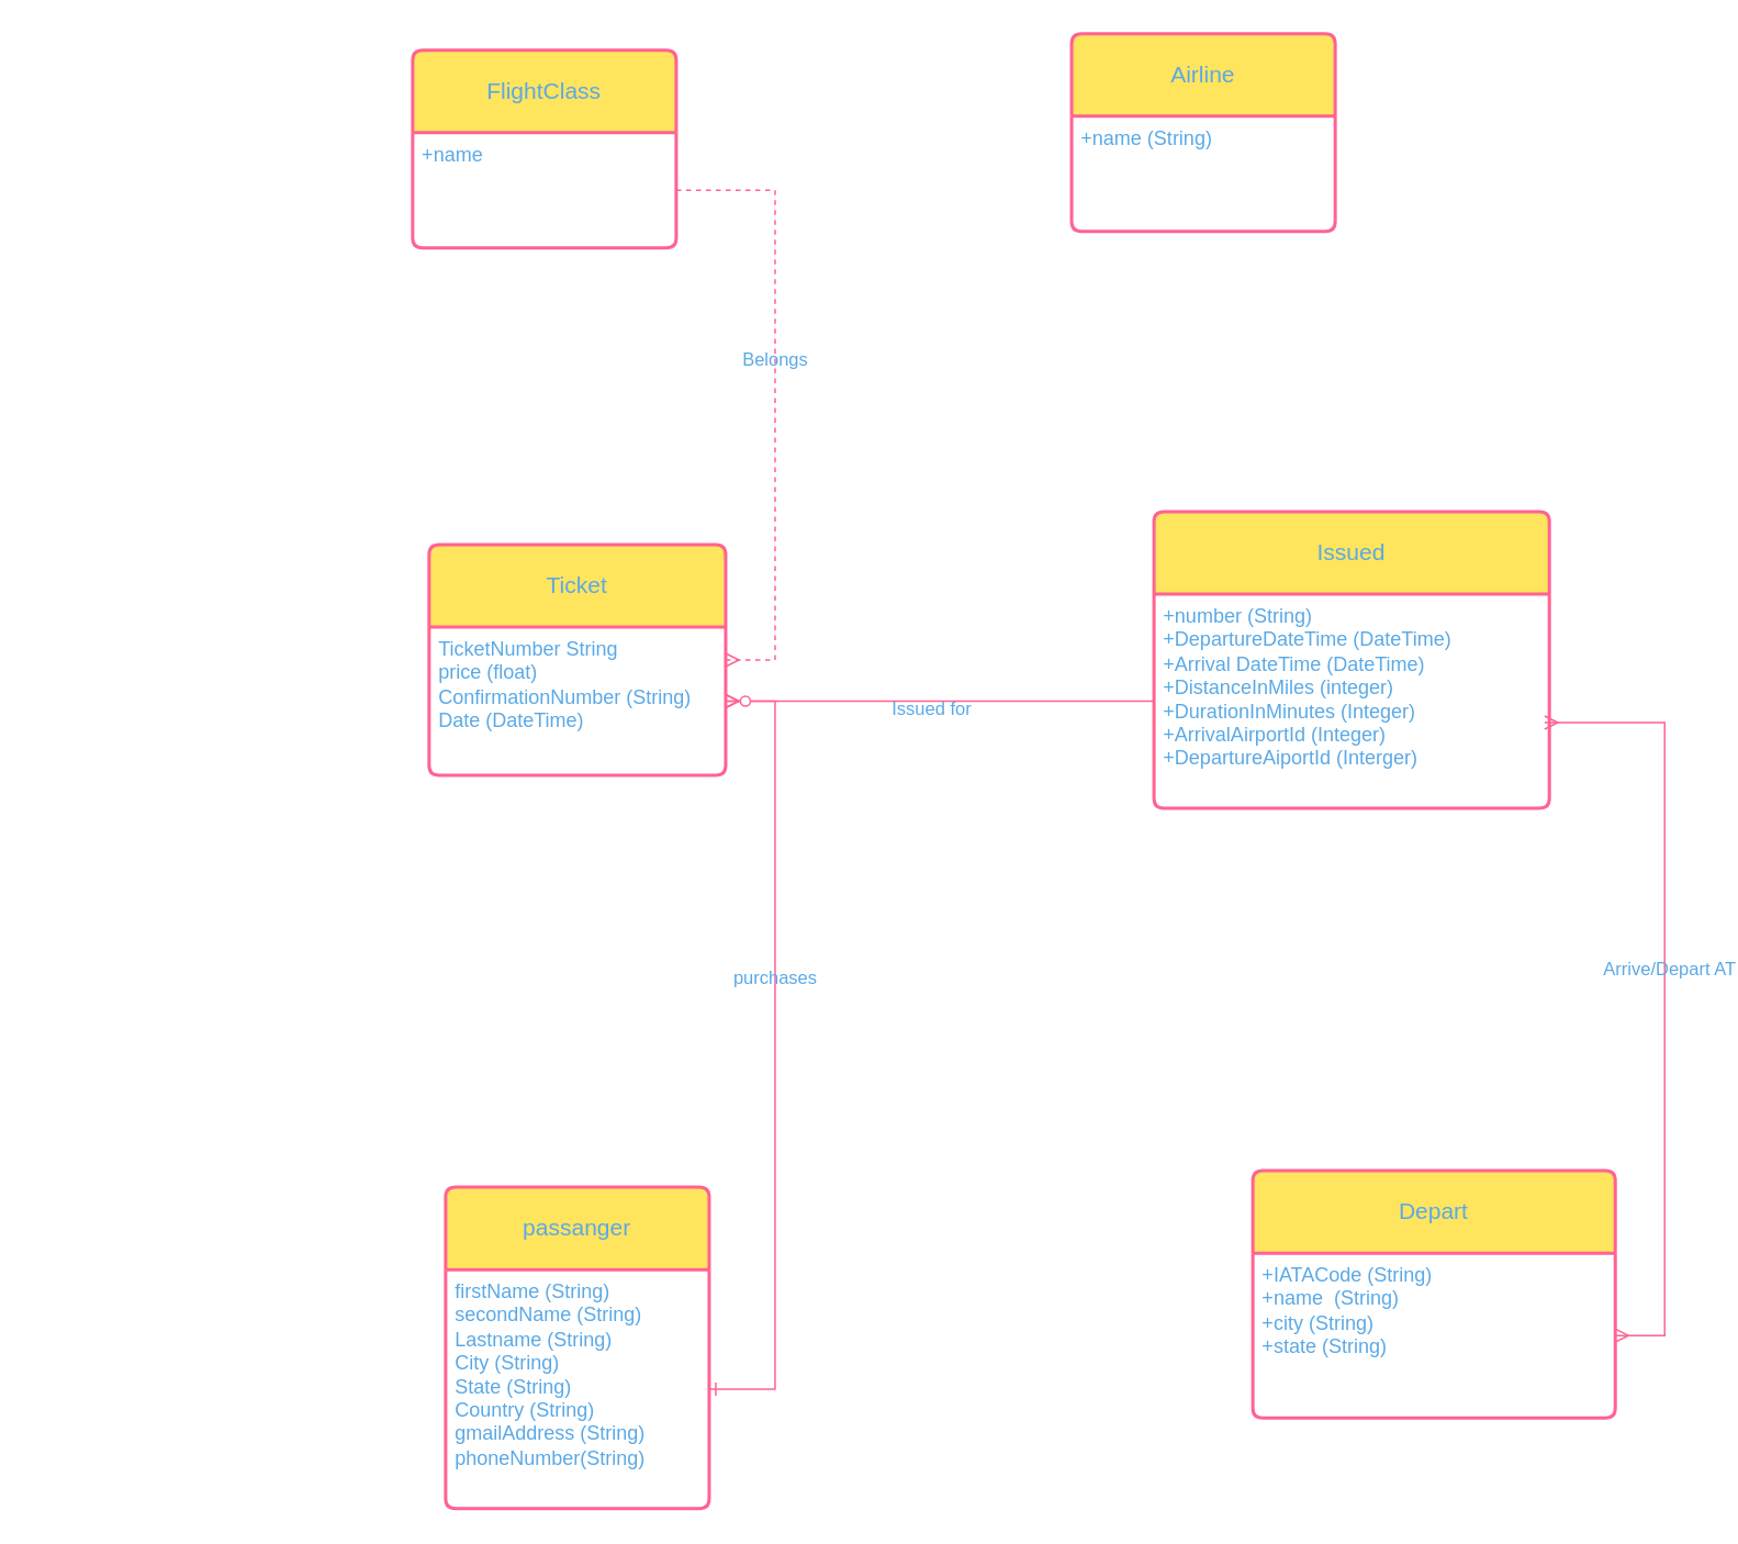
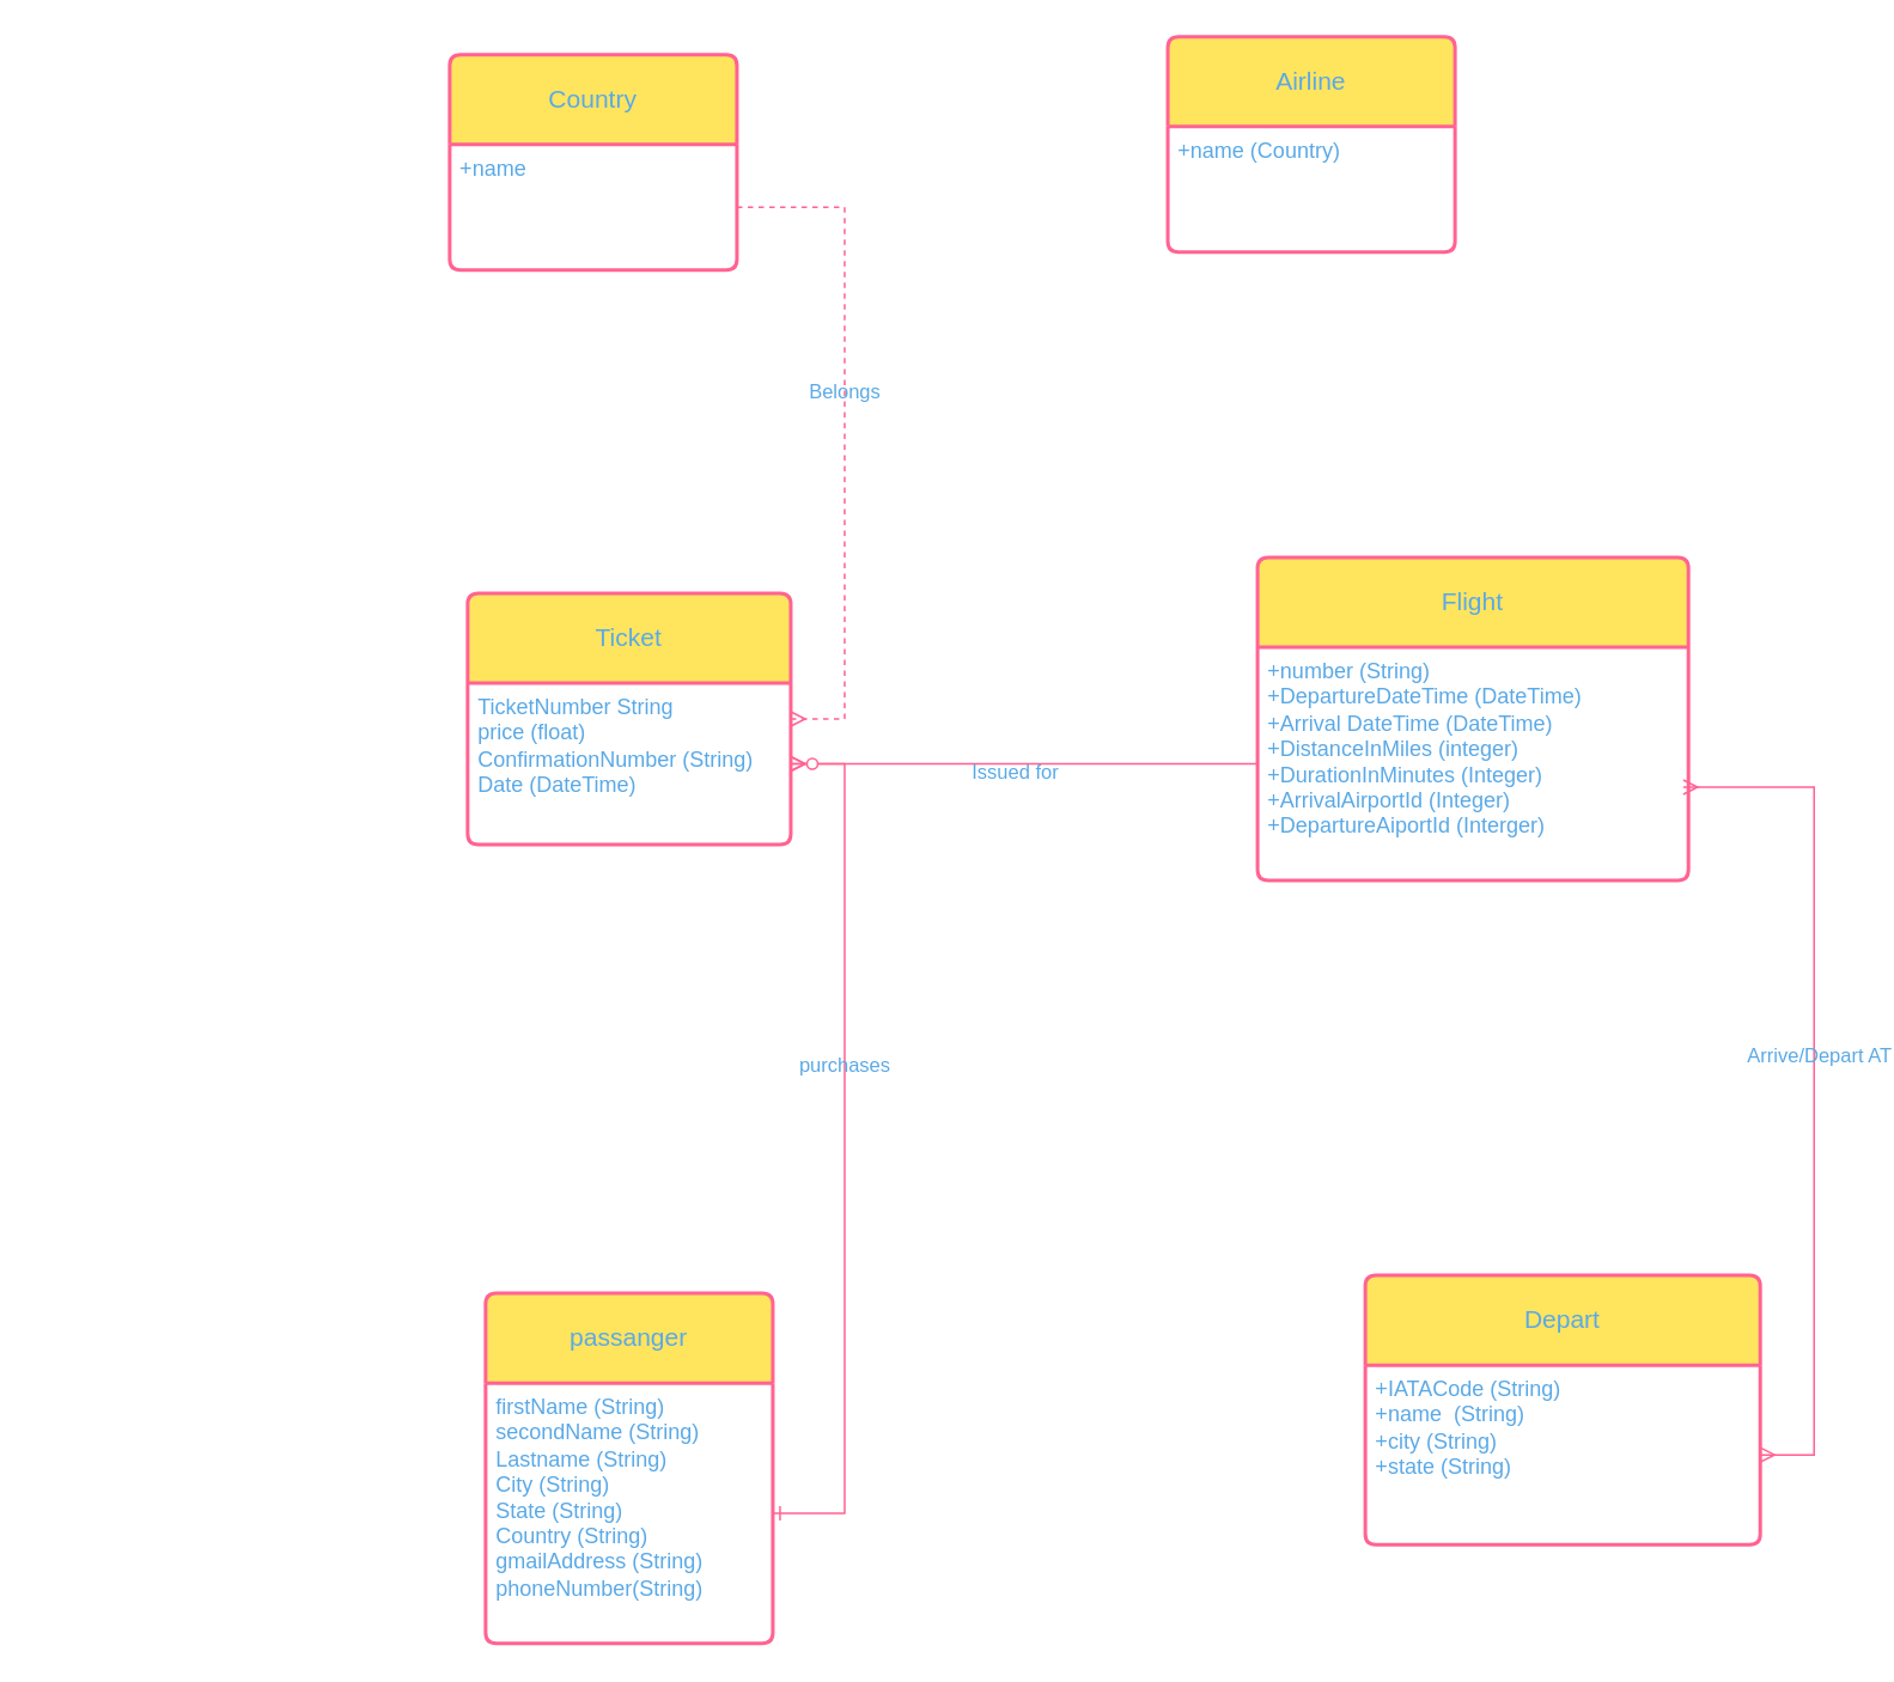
  <mxCell id="0" />
  <mxCell id="1" parent="0" />
  <mxCell id="2" value="passanger" style="swimlane;childLayout=stackLayout;horizontal=1;startSize=50;horizontalStack=0;rounded=1;fontSize=14;fontStyle=0;strokeWidth=2;resizeParent=0;resizeLast=1;shadow=0;dashed=0;align=center;arcSize=4;whiteSpace=wrap;html=1;labelBackgroundColor=none;fillColor=#FFE45E;strokeColor=#FF6392;fontColor=#5AA9E6;" parent="1" vertex="1"><mxGeometry x="270" y="720" width="160" height="195" as="geometry" /></mxCell>
  <mxCell id="3" value="firstName (String)&lt;div&gt;secondName (String)&lt;/div&gt;&lt;div&gt;Lastname (String)&lt;/div&gt;&lt;div&gt;City (String)&lt;/div&gt;&lt;div&gt;State (String)&lt;/div&gt;&lt;div&gt;Country (String)&lt;/div&gt;&lt;div&gt;gmailAddress (String)&lt;/div&gt;&lt;div&gt;phoneNumber(String)&lt;/div&gt;" style="align=left;strokeColor=none;fillColor=none;spacingLeft=4;spacingRight=4;fontSize=12;verticalAlign=top;resizable=0;rotatable=0;part=1;html=1;whiteSpace=wrap;labelBackgroundColor=none;fontColor=#5AA9E6;" parent="2" vertex="1"><mxGeometry y="50" width="160" height="145" as="geometry" /></mxCell>
- <mxCell id="4" value="Issued" style="swimlane;childLayout=stackLayout;horizontal=1;startSize=50;horizontalStack=0;rounded=1;fontSize=14;fontStyle=0;strokeWidth=2;resizeParent=0;resizeLast=1;shadow=0;dashed=0;align=center;arcSize=4;whiteSpace=wrap;html=1;labelBackgroundColor=none;fillColor=#FFE45E;strokeColor=#FF6392;fontColor=#5AA9E6;" parent="1" vertex="1"><mxGeometry x="700" y="310" width="240" height="180" as="geometry" /></mxCell>
+ <mxCell id="4" value="Flight" style="swimlane;childLayout=stackLayout;horizontal=1;startSize=50;horizontalStack=0;rounded=1;fontSize=14;fontStyle=0;strokeWidth=2;resizeParent=0;resizeLast=1;shadow=0;dashed=0;align=center;arcSize=4;whiteSpace=wrap;html=1;labelBackgroundColor=none;fillColor=#FFE45E;strokeColor=#FF6392;fontColor=#5AA9E6;" parent="1" vertex="1"><mxGeometry x="700" y="310" width="240" height="180" as="geometry" /></mxCell>
  <mxCell id="5" value="+number (String)&lt;br&gt;&lt;div&gt;+DepartureDateTime (DateTime)&lt;/div&gt;&lt;div&gt;+Arrival DateTime (DateTime)&lt;/div&gt;&lt;div&gt;+DistanceInMiles (integer)&lt;/div&gt;&lt;div&gt;+DurationInMinutes (Integer)&lt;/div&gt;&lt;div&gt;+ArrivalAirportId (Integer)&lt;/div&gt;&lt;div&gt;+DepartureAiportId (Interger)&lt;/div&gt;" style="align=left;strokeColor=none;fillColor=none;spacingLeft=4;spacingRight=4;fontSize=12;verticalAlign=top;resizable=0;rotatable=0;part=1;html=1;whiteSpace=wrap;labelBackgroundColor=none;fontColor=#5AA9E6;" parent="4" vertex="1"><mxGeometry y="50" width="240" height="130" as="geometry" /></mxCell>
  <mxCell id="6" value="Depart" style="swimlane;childLayout=stackLayout;horizontal=1;startSize=50;horizontalStack=0;rounded=1;fontSize=14;fontStyle=0;strokeWidth=2;resizeParent=0;resizeLast=1;shadow=0;dashed=0;align=center;arcSize=4;whiteSpace=wrap;html=1;labelBackgroundColor=none;fillColor=#FFE45E;strokeColor=#FF6392;fontColor=#5AA9E6;" parent="1" vertex="1"><mxGeometry x="760" y="710" width="220" height="150" as="geometry" /></mxCell>
  <mxCell id="7" value="&lt;div&gt;+IATACode (String)&lt;/div&gt;+name&amp;nbsp; (String)&lt;br&gt;+city (String)&lt;div&gt;+state (String)&lt;/div&gt;" style="align=left;strokeColor=none;fillColor=none;spacingLeft=4;spacingRight=4;fontSize=12;verticalAlign=top;resizable=0;rotatable=0;part=1;html=1;whiteSpace=wrap;labelBackgroundColor=none;fontColor=#5AA9E6;" parent="6" vertex="1"><mxGeometry y="50" width="220" height="100" as="geometry" /></mxCell>
  <mxCell id="8" value="Ticket" style="swimlane;childLayout=stackLayout;horizontal=1;startSize=50;horizontalStack=0;rounded=1;fontSize=14;fontStyle=0;strokeWidth=2;resizeParent=0;resizeLast=1;shadow=0;dashed=0;align=center;arcSize=4;whiteSpace=wrap;html=1;labelBackgroundColor=none;fillColor=#FFE45E;strokeColor=#FF6392;fontColor=#5AA9E6;" parent="1" vertex="1"><mxGeometry x="260" y="330" width="180" height="140" as="geometry" /></mxCell>
  <mxCell id="9" value="TicketNumber String&lt;div&gt;price (float)&lt;/div&gt;&lt;div&gt;ConfirmationNumber (String)&lt;/div&gt;&lt;div&gt;Date (DateTime)&lt;/div&gt;" style="align=left;strokeColor=none;fillColor=none;spacingLeft=4;spacingRight=4;fontSize=12;verticalAlign=top;resizable=0;rotatable=0;part=1;html=1;whiteSpace=wrap;labelBackgroundColor=none;fontColor=#5AA9E6;" parent="8" vertex="1"><mxGeometry y="50" width="180" height="90" as="geometry" /></mxCell>
  <mxCell id="10" value="" style="edgeStyle=entityRelationEdgeStyle;fontSize=12;html=1;endArrow=ERmany;endFill=0;startArrow=baseDash;rounded=0;startFill=0;labelBackgroundColor=none;strokeColor=#FF6392;fontColor=default;" parent="1" source="5" target="9" edge="1"><mxGeometry width="100" height="100" relative="1" as="geometry"><mxPoint x="540" y="415" as="sourcePoint" /><mxPoint x="640" y="270" as="targetPoint" /></mxGeometry></mxCell>
  <mxCell id="11" value="Issued for" style="edgeLabel;html=1;align=center;verticalAlign=middle;resizable=0;points=[];labelBackgroundColor=none;fontColor=#5AA9E6;" parent="10" vertex="1" connectable="0"><mxGeometry x="0.044" y="4" relative="1" as="geometry"><mxPoint as="offset" /></mxGeometry></mxCell>
  <mxCell id="12" value="" style="edgeStyle=entityRelationEdgeStyle;fontSize=12;html=1;endArrow=ERzeroToMany;endFill=1;startArrow=ERone;rounded=0;startFill=0;labelBackgroundColor=none;strokeColor=#FF6392;fontColor=default;" parent="1" source="3" target="9" edge="1"><mxGeometry width="100" height="100" relative="1" as="geometry"><mxPoint x="260" y="740" as="sourcePoint" /><mxPoint x="250" y="350" as="targetPoint" /><Array as="points"><mxPoint x="20" y="280" /><mxPoint x="200" y="550" /><mxPoint x="250" y="380" /><mxPoint x="240" y="370" /><mxPoint x="170" y="340" /></Array></mxGeometry></mxCell>
  <mxCell id="13" value="purchases" style="edgeLabel;html=1;align=center;verticalAlign=middle;resizable=0;points=[];labelBackgroundColor=none;fontColor=#5AA9E6;" parent="12" vertex="1" connectable="0"><mxGeometry x="0.19" y="1" relative="1" as="geometry"><mxPoint as="offset" /></mxGeometry></mxCell>
  <mxCell id="14" value="" style="edgeStyle=entityRelationEdgeStyle;fontSize=12;html=1;endArrow=ERmany;startArrow=ERmany;rounded=0;entryX=0.988;entryY=0.6;entryDx=0;entryDy=0;entryPerimeter=0;endFill=0;startFill=0;labelBackgroundColor=none;strokeColor=#FF6392;fontColor=default;" parent="1" source="7" target="5" edge="1"><mxGeometry width="100" height="100" relative="1" as="geometry"><mxPoint x="1050.96" y="772" as="sourcePoint" /><mxPoint x="1030" y="360" as="targetPoint" /></mxGeometry></mxCell>
  <mxCell id="15" value="Arrive/Depart AT" style="edgeLabel;html=1;align=center;verticalAlign=middle;resizable=0;points=[];labelBackgroundColor=none;fontColor=#5AA9E6;" parent="14" vertex="1" connectable="0"><mxGeometry x="0.067" y="-2" relative="1" as="geometry"><mxPoint as="offset" /></mxGeometry></mxCell>
  <mxCell id="16" value="Airline" style="swimlane;childLayout=stackLayout;horizontal=1;startSize=50;horizontalStack=0;rounded=1;fontSize=14;fontStyle=0;strokeWidth=2;resizeParent=0;resizeLast=1;shadow=0;dashed=0;align=center;arcSize=4;whiteSpace=wrap;html=1;labelBackgroundColor=none;fillColor=#FFE45E;strokeColor=#FF6392;fontColor=#5AA9E6;" parent="1" vertex="1"><mxGeometry x="650" y="20" width="160" height="120" as="geometry" /></mxCell>
- <mxCell id="17" value="+name (String)" style="align=left;strokeColor=none;fillColor=none;spacingLeft=4;spacingRight=4;fontSize=12;verticalAlign=top;resizable=0;rotatable=0;part=1;html=1;whiteSpace=wrap;labelBackgroundColor=none;fontColor=#5AA9E6;" parent="16" vertex="1"><mxGeometry y="50" width="160" height="70" as="geometry" /></mxCell>
- <mxCell id="18" value="FlightClass" style="swimlane;childLayout=stackLayout;horizontal=1;startSize=50;horizontalStack=0;rounded=1;fontSize=14;fontStyle=0;strokeWidth=2;resizeParent=0;resizeLast=1;shadow=0;dashed=0;align=center;arcSize=4;whiteSpace=wrap;html=1;labelBackgroundColor=none;fillColor=#FFE45E;strokeColor=#FF6392;fontColor=#5AA9E6;" parent="1" vertex="1"><mxGeometry x="250" y="30" width="160" height="120" as="geometry" /></mxCell>
+ <mxCell id="17" value="+name (Country)" style="align=left;strokeColor=none;fillColor=none;spacingLeft=4;spacingRight=4;fontSize=12;verticalAlign=top;resizable=0;rotatable=0;part=1;html=1;whiteSpace=wrap;labelBackgroundColor=none;fontColor=#5AA9E6;" parent="16" vertex="1"><mxGeometry y="50" width="160" height="70" as="geometry" /></mxCell>
+ <mxCell id="18" value="Country" style="swimlane;childLayout=stackLayout;horizontal=1;startSize=50;horizontalStack=0;rounded=1;fontSize=14;fontStyle=0;strokeWidth=2;resizeParent=0;resizeLast=1;shadow=0;dashed=0;align=center;arcSize=4;whiteSpace=wrap;html=1;labelBackgroundColor=none;fillColor=#FFE45E;strokeColor=#FF6392;fontColor=#5AA9E6;" parent="1" vertex="1"><mxGeometry x="250" y="30" width="160" height="120" as="geometry" /></mxCell>
  <mxCell id="19" value="+name" style="align=left;strokeColor=none;fillColor=none;spacingLeft=4;spacingRight=4;fontSize=12;verticalAlign=top;resizable=0;rotatable=0;part=1;html=1;whiteSpace=wrap;labelBackgroundColor=none;fontColor=#5AA9E6;" parent="18" vertex="1"><mxGeometry y="50" width="160" height="70" as="geometry" /></mxCell>
  <mxCell id="20" value="" style="edgeStyle=entityRelationEdgeStyle;fontSize=12;html=1;endArrow=baseDash;rounded=0;labelBackgroundColor=none;strokeColor=#FF6392;fontColor=default;endFill=0;startArrow=ERmany;startFill=0;dashed=1;" parent="1" source="8" target="19" edge="1"><mxGeometry width="100" height="100" relative="1" as="geometry"><mxPoint x="510" y="270" as="sourcePoint" /><mxPoint x="610" y="170" as="targetPoint" /></mxGeometry></mxCell>
  <mxCell id="21" value="Belongs" style="edgeLabel;html=1;align=center;verticalAlign=middle;resizable=0;points=[];labelBackgroundColor=none;fontColor=#5AA9E6;" parent="20" vertex="1" connectable="0"><mxGeometry x="0.134" y="1" relative="1" as="geometry"><mxPoint as="offset" /></mxGeometry></mxCell>
